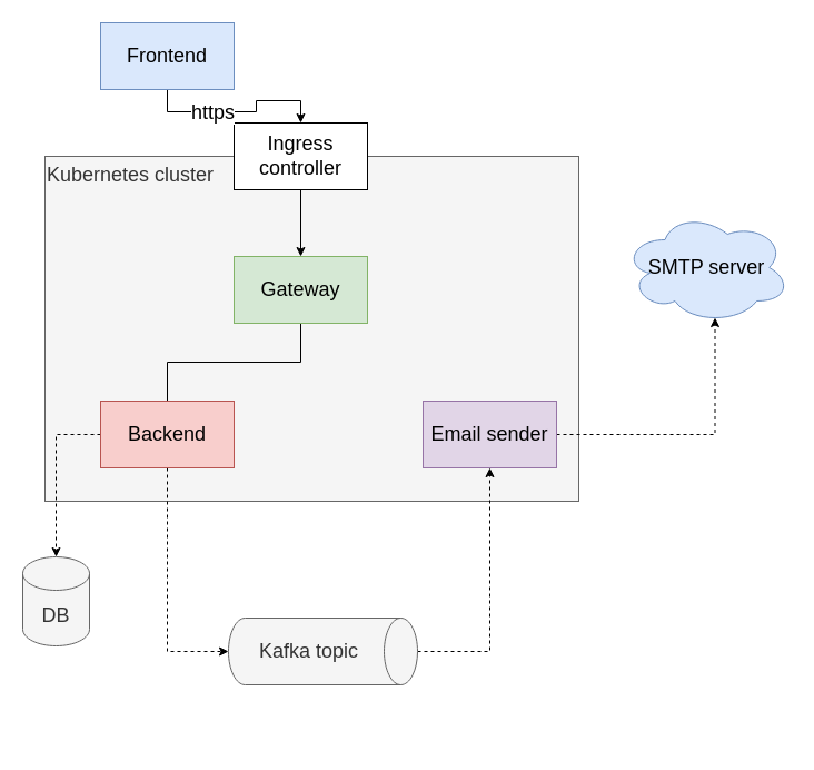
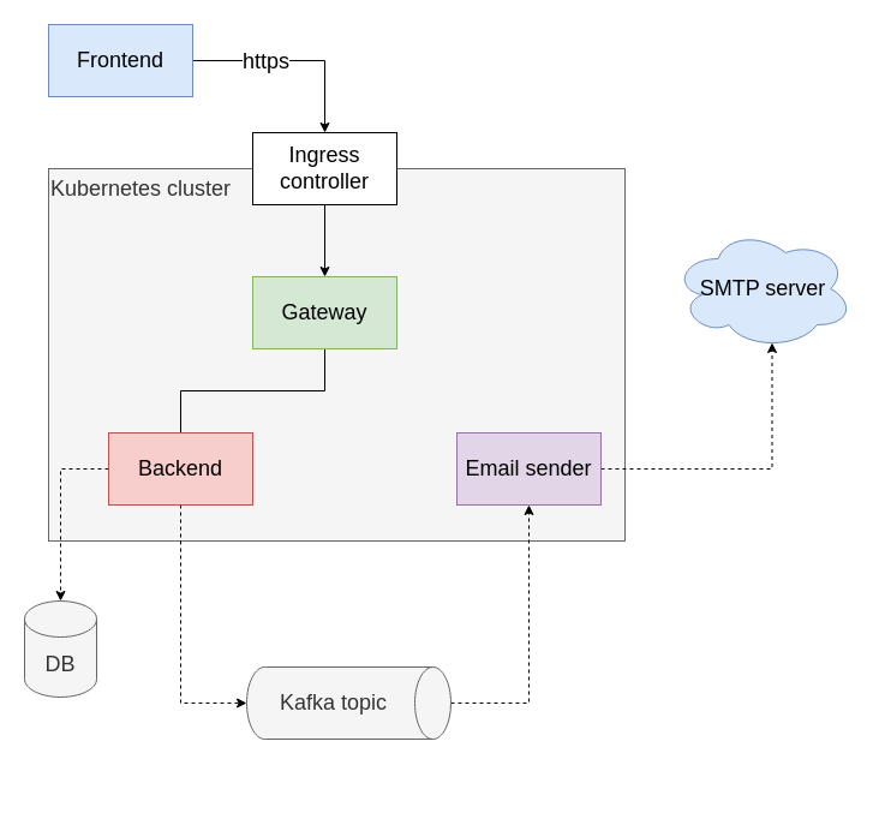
  <mxCell id="0" />
  <mxCell id="1" parent="0" />
  <mxCell id="2" value="Kubernetes cluster" style="rounded=0;whiteSpace=wrap;html=1;fontSize=18;align=left;verticalAlign=top;fillColor=#f5f5f5;strokeColor=#666666;fontColor=#333333;" vertex="1" parent="1"><mxGeometry x="40" y="140" width="480" height="310" as="geometry" /></mxCell>
  <mxCell id="3" style="edgeStyle=orthogonalEdgeStyle;rounded=0;orthogonalLoop=1;jettySize=auto;html=1;entryX=0.5;entryY=0;entryDx=0;entryDy=0;fontSize=18;endArrow=none;" edge="1" parent="1" source="4" target="7"><mxGeometry relative="1" as="geometry" /></mxCell>
  <mxCell id="4" value="Gateway" style="rounded=0;whiteSpace=wrap;html=1;fontSize=18;align=center;verticalAlign=middle;fillColor=#d5e8d4;strokeColor=#82b366;" vertex="1" parent="1"><mxGeometry x="210" y="230" width="120" height="60" as="geometry" /></mxCell>
  <mxCell id="5" style="edgeStyle=orthogonalEdgeStyle;rounded=0;orthogonalLoop=1;jettySize=auto;html=1;entryX=0.5;entryY=1;entryDx=0;entryDy=0;entryPerimeter=0;fontSize=18;dashed=1;" edge="1" parent="1" source="7" target="14"><mxGeometry relative="1" as="geometry" /></mxCell>
  <mxCell id="6" style="edgeStyle=orthogonalEdgeStyle;rounded=0;orthogonalLoop=1;jettySize=auto;html=1;entryX=0.5;entryY=0;entryDx=0;entryDy=0;entryPerimeter=0;dashed=1;fontSize=18;" edge="1" parent="1" source="7" target="15"><mxGeometry relative="1" as="geometry" /></mxCell>
  <mxCell id="7" value="Backend" style="rounded=0;whiteSpace=wrap;html=1;fontSize=18;align=center;verticalAlign=middle;fillColor=#f8cecc;strokeColor=#b85450;" vertex="1" parent="1"><mxGeometry x="90" y="360" width="120" height="60" as="geometry" /></mxCell>
  <mxCell id="8" style="edgeStyle=orthogonalEdgeStyle;rounded=0;orthogonalLoop=1;jettySize=auto;html=1;fontSize=18;" edge="1" parent="1" source="9" target="4"><mxGeometry relative="1" as="geometry" /></mxCell>
  <mxCell id="9" value="Ingress controller" style="rounded=0;whiteSpace=wrap;html=1;fontSize=18;align=center;verticalAlign=middle;" vertex="1" parent="1"><mxGeometry x="210" y="110" width="120" height="60" as="geometry" /></mxCell>
  <mxCell id="10" style="edgeStyle=orthogonalEdgeStyle;rounded=0;orthogonalLoop=1;jettySize=auto;html=1;entryX=0.5;entryY=0;entryDx=0;entryDy=0;fontSize=18;" edge="1" parent="1" source="12" target="9"><mxGeometry relative="1" as="geometry" /></mxCell>
  <mxCell id="11" value="https" style="edgeLabel;html=1;align=center;verticalAlign=middle;resizable=0;points=[];fontSize=18;" vertex="1" connectable="0" parent="10"><mxGeometry x="-0.059" y="2" relative="1" as="geometry"><mxPoint x="-20" y="2" as="offset" /></mxGeometry></mxCell>
- <mxCell id="12" value="Frontend" style="rounded=0;whiteSpace=wrap;html=1;fontSize=18;align=center;verticalAlign=middle;fillColor=#dae8fc;strokeColor=#6c8ebf;" vertex="1" parent="1"><mxGeometry x="90" y="20" width="120" height="60" as="geometry" /></mxCell>
+ <mxCell id="12" value="Frontend" style="rounded=0;whiteSpace=wrap;html=1;fontSize=18;align=center;verticalAlign=middle;fillColor=#dae8fc;strokeColor=#6c8ebf;" vertex="1" parent="1"><mxGeometry x="40" y="20" width="120" height="60" as="geometry" /></mxCell>
  <mxCell id="13" style="edgeStyle=orthogonalEdgeStyle;rounded=0;orthogonalLoop=1;jettySize=auto;html=1;dashed=1;fontSize=18;" edge="1" parent="1" source="14" target="17"><mxGeometry relative="1" as="geometry" /></mxCell>
  <mxCell id="14" value="Kafka topic" style="shape=cylinder3;whiteSpace=wrap;html=1;boundedLbl=1;backgroundOutline=1;size=15;fontSize=18;align=center;verticalAlign=middle;rotation=90;horizontal=0;fillColor=#f5f5f5;strokeColor=#666666;fontColor=#333333;" vertex="1" parent="1"><mxGeometry x="260" y="500" width="60" height="170" as="geometry" /></mxCell>
  <mxCell id="15" value="DB" style="shape=cylinder3;whiteSpace=wrap;html=1;boundedLbl=1;backgroundOutline=1;size=15;fontSize=18;align=center;verticalAlign=middle;fillColor=#f5f5f5;strokeColor=#666666;fontColor=#333333;" vertex="1" parent="1"><mxGeometry x="20" y="500" width="60" height="80" as="geometry" /></mxCell>
  <mxCell id="16" style="edgeStyle=orthogonalEdgeStyle;rounded=0;orthogonalLoop=1;jettySize=auto;html=1;entryX=0.55;entryY=0.95;entryDx=0;entryDy=0;entryPerimeter=0;dashed=1;fontSize=18;" edge="1" parent="1" source="17" target="18"><mxGeometry relative="1" as="geometry" /></mxCell>
  <mxCell id="17" value="Email sender" style="rounded=0;whiteSpace=wrap;html=1;fontSize=18;align=center;verticalAlign=middle;fillColor=#e1d5e7;strokeColor=#9673a6;" vertex="1" parent="1"><mxGeometry x="380" y="360" width="120" height="60" as="geometry" /></mxCell>
  <mxCell id="18" value="SMTP server" style="ellipse;shape=cloud;whiteSpace=wrap;html=1;fontSize=18;align=center;verticalAlign=middle;fillColor=#dae8fc;strokeColor=#6c8ebf;" vertex="1" parent="1"><mxGeometry x="560" y="190" width="150" height="100" as="geometry" /></mxCell>
